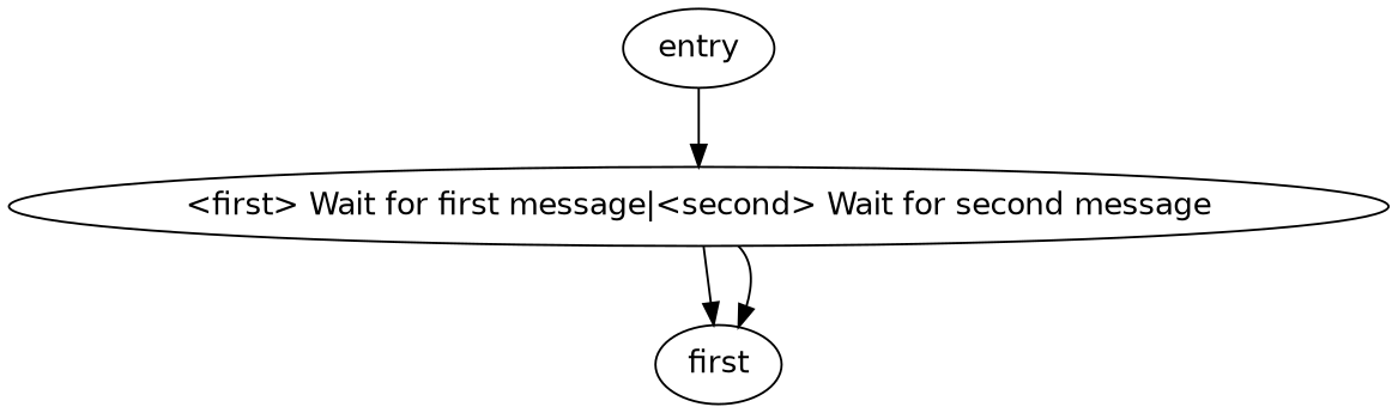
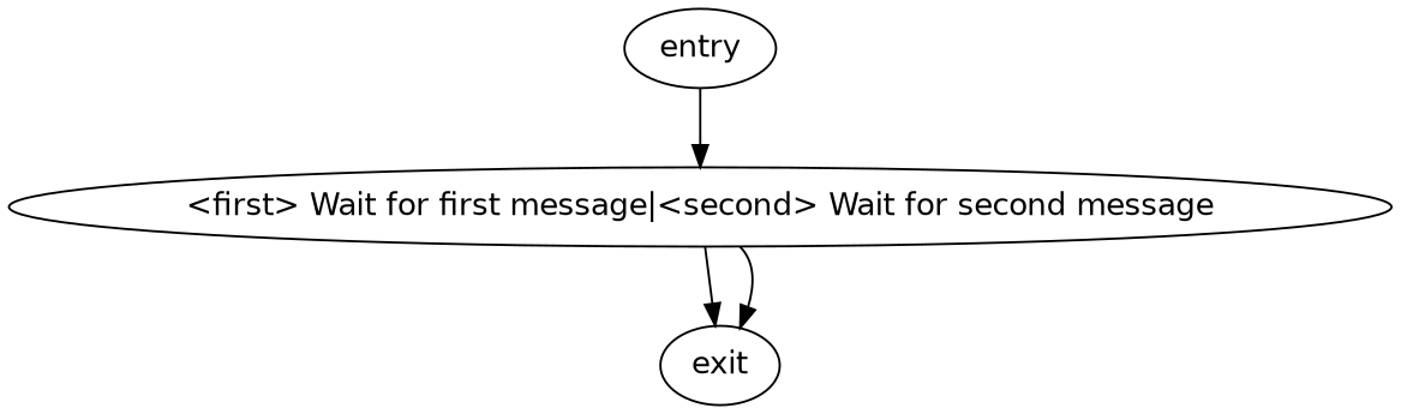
  digraph {
    fontname="DejaVu Sans"
    node [fontname="DejaVu Sans"]
    edge [fontname="DejaVu Sans"]
    entry [se_type0=OnDemandTrigger]
    n2 [label="<first> Wait for first message|<second> Wait for second message" se_determineResultVariable0="(ctx, log) => {\n\n        }" se_determineResultVariable1="(ctx, log) => {\n\n        }" se_executionOrder=Parallel se_resultVariable0=FirstResult se_resultVariable1=SecondResult se_type0=WaitFor se_type1=WaitFor]
-   exit [label=first]
+   exit
    entry -> n2
    n2 -> exit [tailport=first]
    n2 -> exit [tailport=second]
  }
